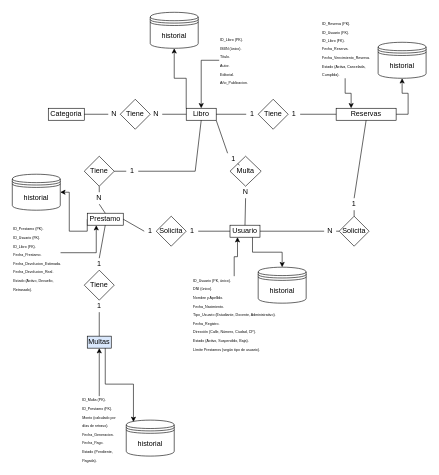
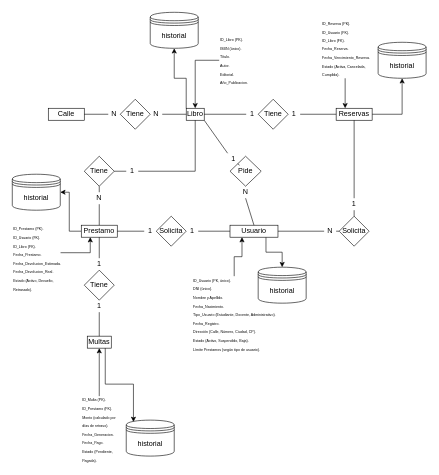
  <mxCell id="0" />
  <mxCell id="1" parent="0" />
  <mxCell id="2" style="edgeStyle=orthogonalEdgeStyle;rounded=0;orthogonalLoop=1;jettySize=auto;html=1;exitX=0.5;exitY=0;exitDx=0;exitDy=0;entryX=0.25;entryY=1;entryDx=0;entryDy=0;" edge="1" parent="1" source="3" target="5"><mxGeometry relative="1" as="geometry" /></mxCell>
  <mxCell id="3" value="&lt;font style=&quot;font-size: 6px;&quot;&gt;ID_Usuario (PK, único).&lt;br&gt;DNI (único).&lt;br&gt;Nombre y Apellido.&lt;br&gt;Fecha_Nacimiento.&lt;br&gt;Tipo_Usuario (Estudiante, Docente, Administrativo).&lt;br&gt;Fecha_Registro.&lt;br&gt;Dirección (Calle, Número, Ciudad, CP).&lt;br&gt;Estado (Activo, Suspendido, Baja).&lt;br&gt;Límite Prestamos (según tipo de usuario).&lt;/font&gt;&lt;div&gt;&lt;br&gt;&lt;/div&gt;" style="text;html=1;align=left;verticalAlign=middle;whiteSpace=wrap;rounded=0;" vertex="1" parent="1"><mxGeometry x="320" y="460" width="140" height="140" as="geometry" /></mxCell>
  <mxCell id="4" style="edgeStyle=orthogonalEdgeStyle;rounded=0;orthogonalLoop=1;jettySize=auto;html=1;exitX=0.75;exitY=1;exitDx=0;exitDy=0;entryX=0.5;entryY=0;entryDx=0;entryDy=0;" edge="1" parent="1" source="5" target="24"><mxGeometry relative="1" as="geometry" /></mxCell>
- <mxCell id="5" value="Usuario" style="rounded=0;whiteSpace=wrap;html=1;" vertex="1" parent="1"><mxGeometry x="383" y="375" width="50" height="20" as="geometry" /></mxCell>
+ <mxCell id="5" value="Usuario" style="rounded=0;whiteSpace=wrap;html=1;" vertex="1" parent="1"><mxGeometry x="383" y="375" width="80" height="20" as="geometry" /></mxCell>
  <mxCell id="6" style="edgeStyle=orthogonalEdgeStyle;rounded=0;orthogonalLoop=1;jettySize=auto;html=1;exitX=0;exitY=0;exitDx=0;exitDy=0;entryX=0.5;entryY=1;entryDx=0;entryDy=0;" edge="1" parent="1" source="7" target="25"><mxGeometry relative="1" as="geometry" /></mxCell>
- <mxCell id="7" value="Libro" style="rounded=0;whiteSpace=wrap;html=1;" vertex="1" parent="1"><mxGeometry x="310" y="180" width="50" height="20" as="geometry" /></mxCell>
+ <mxCell id="7" value="Libro" style="rounded=0;whiteSpace=wrap;html=1;" vertex="1" parent="1"><mxGeometry x="310" y="180" width="30" height="20" as="geometry" /></mxCell>
  <mxCell id="8" style="edgeStyle=orthogonalEdgeStyle;rounded=0;orthogonalLoop=1;jettySize=auto;html=1;entryX=0.5;entryY=0;entryDx=0;entryDy=0;" edge="1" parent="1" source="9" target="7"><mxGeometry relative="1" as="geometry" /></mxCell>
  <mxCell id="9" value="&lt;font style=&quot;font-size: 6px;&quot;&gt;ID_Libro (PK).&amp;nbsp;&lt;/font&gt;&lt;div&gt;&lt;font style=&quot;font-size: 6px;&quot;&gt;ISBN (único).&amp;nbsp;&lt;/font&gt;&lt;/div&gt;&lt;div&gt;&lt;font style=&quot;font-size: 6px;&quot;&gt;Título.&amp;nbsp;&lt;/font&gt;&lt;/div&gt;&lt;div&gt;&lt;font style=&quot;font-size: 6px;&quot;&gt;Autor.&amp;nbsp;&lt;/font&gt;&lt;/div&gt;&lt;div&gt;&lt;font style=&quot;font-size: 6px;&quot;&gt;Editorial.&lt;br&gt;Año_Publicacion.&lt;/font&gt;&lt;/div&gt;" style="text;html=1;align=left;verticalAlign=middle;whiteSpace=wrap;rounded=0;" vertex="1" parent="1"><mxGeometry x="365" y="60" width="50" height="80" as="geometry" /></mxCell>
- <mxCell id="10" value="Categoria" style="rounded=0;whiteSpace=wrap;html=1;" vertex="1" parent="1"><mxGeometry x="80" y="180" width="60" height="20" as="geometry" /></mxCell>
+ <mxCell id="10" value="Calle" style="rounded=0;whiteSpace=wrap;html=1;" vertex="1" parent="1"><mxGeometry x="80" y="180" width="60" height="20" as="geometry" /></mxCell>
  <mxCell id="11" style="edgeStyle=orthogonalEdgeStyle;rounded=0;orthogonalLoop=1;jettySize=auto;html=1;exitX=0;exitY=0.5;exitDx=0;exitDy=0;entryX=1;entryY=0.5;entryDx=0;entryDy=0;" edge="1" parent="1" source="12" target="26"><mxGeometry relative="1" as="geometry"><Array as="points"><mxPoint x="115" y="385" /><mxPoint x="115" y="320" /></Array></mxGeometry></mxCell>
- <mxCell id="12" value="Prestamo" style="rounded=0;whiteSpace=wrap;html=1;" vertex="1" parent="1"><mxGeometry x="145" y="355" width="60" height="20" as="geometry" /></mxCell>
+ <mxCell id="12" value="Prestamo" style="rounded=0;whiteSpace=wrap;html=1;" vertex="1" parent="1"><mxGeometry x="135" y="375" width="60" height="20" as="geometry" /></mxCell>
  <mxCell id="13" style="edgeStyle=orthogonalEdgeStyle;rounded=0;orthogonalLoop=1;jettySize=auto;html=1;exitX=1.006;exitY=0.417;exitDx=0;exitDy=0;entryX=0.25;entryY=1;entryDx=0;entryDy=0;exitPerimeter=0;" edge="1" parent="1" source="14" target="12"><mxGeometry relative="1" as="geometry" /></mxCell>
  <mxCell id="14" value="&lt;font style=&quot;font-size: 6px;&quot;&gt;ID_Prestamo (PK).&lt;br/&gt;ID_Usuario (FK).&lt;br/&gt;ID_Libro (FK).&lt;br/&gt;Fecha_Prestamo.&lt;br/&gt;Fecha_Devolucion_Estimada.&lt;br/&gt;Fecha_Devolucion_Real.&lt;br/&gt;Estado (Activo, Devuelto, Retrasado).&lt;/font&gt;" style="text;html=1;align=left;verticalAlign=middle;whiteSpace=wrap;rounded=0;" vertex="1" parent="1"><mxGeometry y="375" width="80" height="110" as="geometry" x="20" /></mxCell>
- <mxCell id="15" value="Multas" style="rounded=0;whiteSpace=wrap;html=1;fillColor=#dae8fc;" vertex="1" parent="1"><mxGeometry x="145" y="560" width="40" height="20" as="geometry" /></mxCell>
+ <mxCell id="15" value="Multas" style="rounded=0;whiteSpace=wrap;html=1;" vertex="1" parent="1"><mxGeometry x="145" y="560" width="40" height="20" as="geometry" /></mxCell>
  <mxCell id="16" style="edgeStyle=orthogonalEdgeStyle;rounded=0;orthogonalLoop=1;jettySize=auto;html=1;exitX=0.5;exitY=0;exitDx=0;exitDy=0;entryX=0.5;entryY=1;entryDx=0;entryDy=0;" edge="1" parent="1" source="17" target="15"><mxGeometry relative="1" as="geometry" /></mxCell>
  <mxCell id="17" value="&lt;font style=&quot;font-size: 6px;&quot;&gt;ID_Multa (PK).&lt;br/&gt;ID_Prestamo (FK).&lt;br/&gt;Monto (calculado por días de retraso).&lt;br/&gt;Fecha_Generacion.&lt;br/&gt;Fecha_Pago.&lt;br/&gt;Estado (Pendiente, Pagada).&lt;/font&gt;" style="text;html=1;align=left;verticalAlign=middle;whiteSpace=wrap;rounded=0;" vertex="1" parent="1"><mxGeometry x="135" y="660" width="60" height="110" as="geometry" /></mxCell>
  <mxCell id="18" style="edgeStyle=orthogonalEdgeStyle;rounded=0;orthogonalLoop=1;jettySize=auto;html=1;exitX=1;exitY=0.5;exitDx=0;exitDy=0;entryX=0.5;entryY=1;entryDx=0;entryDy=0;" edge="1" parent="1" source="19" target="22"><mxGeometry relative="1" as="geometry" /></mxCell>
- <mxCell id="19" value="Reservas" style="rounded=0;whiteSpace=wrap;html=1;" vertex="1" parent="1"><mxGeometry x="560" y="180" width="100" height="20" as="geometry" /></mxCell>
+ <mxCell id="19" value="Reservas" style="rounded=0;whiteSpace=wrap;html=1;" vertex="1" parent="1"><mxGeometry x="560" y="180" width="60" height="20" as="geometry" /></mxCell>
  <mxCell id="20" style="edgeStyle=orthogonalEdgeStyle;rounded=0;orthogonalLoop=1;jettySize=auto;html=1;exitX=0.5;exitY=1;exitDx=0;exitDy=0;entryX=0.25;entryY=0;entryDx=0;entryDy=0;" edge="1" parent="1" source="21" target="19"><mxGeometry relative="1" as="geometry" /></mxCell>
  <mxCell id="21" value="&lt;font style=&quot;font-size: 6px;&quot;&gt;ID_Reserva (PK).&lt;br/&gt;ID_Usuario (FK).&lt;br/&gt;ID_Libro (FK).&lt;br/&gt;Fecha_Reserva.&lt;br/&gt;Fecha_Vencimiento_Reserva.&lt;br/&gt;Estado (Activa, Cancelada, Cumplida).&lt;/font&gt;" style="text;html=1;align=left;verticalAlign=middle;whiteSpace=wrap;rounded=0;" vertex="1" parent="1"><mxGeometry x="535" y="30" width="80" height="100" as="geometry" /></mxCell>
  <mxCell id="22" value="historial" style="shape=datastore;whiteSpace=wrap;html=1;" vertex="1" parent="1"><mxGeometry x="630" y="70" width="80" height="60" as="geometry" /></mxCell>
  <mxCell id="23" value="historial" style="shape=datastore;whiteSpace=wrap;html=1;" vertex="1" parent="1"><mxGeometry x="210" y="700" width="80" height="60" as="geometry" /></mxCell>
  <mxCell id="24" value="historial" style="shape=datastore;whiteSpace=wrap;html=1;" vertex="1" parent="1"><mxGeometry x="430" y="445" width="80" height="60" as="geometry" /></mxCell>
  <mxCell id="25" value="historial" style="shape=datastore;whiteSpace=wrap;html=1;" vertex="1" parent="1"><mxGeometry x="250" y="20" width="80" height="60" as="geometry" /></mxCell>
  <mxCell id="26" value="historial" style="shape=datastore;whiteSpace=wrap;html=1;" vertex="1" parent="1"><mxGeometry y="290" width="80" height="60" as="geometry" x="20" /></mxCell>
- <mxCell id="27" value="Multa" style="rhombus;whiteSpace=wrap;html=1;" vertex="1" parent="1"><mxGeometry x="383" y="260" width="52" height="50" as="geometry" /></mxCell>
+ <mxCell id="27" value="Pide" style="rhombus;whiteSpace=wrap;html=1;" vertex="1" parent="1"><mxGeometry x="383" y="260" width="52" height="50" as="geometry" /></mxCell>
  <mxCell id="28" value="Solicita" style="rhombus;whiteSpace=wrap;html=1;" vertex="1" parent="1"><mxGeometry x="565" y="360" width="50" height="50" as="geometry" /></mxCell>
  <mxCell id="29" value="Tiene" style="rhombus;whiteSpace=wrap;html=1;" vertex="1" parent="1"><mxGeometry x="140" y="450" width="50" height="50" as="geometry" /></mxCell>
  <mxCell id="30" style="edgeStyle=orthogonalEdgeStyle;rounded=0;orthogonalLoop=1;jettySize=auto;html=1;exitX=0.75;exitY=1;exitDx=0;exitDy=0;entryX=0.15;entryY=0.05;entryDx=0;entryDy=0;entryPerimeter=0;" edge="1" parent="1" source="15" target="23"><mxGeometry relative="1" as="geometry" /></mxCell>
  <mxCell id="31" value="Tiene" style="rhombus;whiteSpace=wrap;html=1;" vertex="1" parent="1"><mxGeometry x="430" y="165" width="50" height="50" as="geometry" /></mxCell>
  <mxCell id="32" value="Solicita" style="rhombus;whiteSpace=wrap;html=1;" vertex="1" parent="1"><mxGeometry x="260" y="360" width="50" height="50" as="geometry" /></mxCell>
  <mxCell id="33" value="Tiene" style="rhombus;whiteSpace=wrap;html=1;" vertex="1" parent="1"><mxGeometry x="200" y="165" width="50" height="50" as="geometry" /></mxCell>
  <mxCell id="34" value="Tiene" style="rhombus;whiteSpace=wrap;html=1;" vertex="1" parent="1"><mxGeometry x="140" y="260" width="50" height="50" as="geometry" /></mxCell>
  <mxCell id="35" value="" style="endArrow=none;html=1;rounded=0;exitX=1;exitY=0.5;exitDx=0;exitDy=0;entryX=0;entryY=0.5;entryDx=0;entryDy=0;" edge="1" parent="1" source="49" target="5"><mxGeometry width="50" height="50" relative="1" as="geometry"><mxPoint x="340" y="410" as="sourcePoint" /><mxPoint x="390" y="360" as="targetPoint" /></mxGeometry></mxCell>
  <mxCell id="36" value="" style="endArrow=none;html=1;rounded=0;exitX=1;exitY=0.5;exitDx=0;exitDy=0;entryX=0;entryY=0.5;entryDx=0;entryDy=0;" edge="1" parent="1" source="51" target="32"><mxGeometry width="50" height="50" relative="1" as="geometry"><mxPoint x="320" y="395" as="sourcePoint" /><mxPoint x="380" y="430" as="targetPoint" /><Array as="points" /></mxGeometry></mxCell>
  <mxCell id="37" value="" style="endArrow=none;html=1;rounded=0;exitX=0.5;exitY=1;exitDx=0;exitDy=0;entryX=0.5;entryY=0;entryDx=0;entryDy=0;" edge="1" parent="1" source="53" target="29"><mxGeometry width="50" height="50" relative="1" as="geometry"><mxPoint x="205" y="395" as="sourcePoint" /><mxPoint x="270" y="395" as="targetPoint" /><Array as="points" /></mxGeometry></mxCell>
  <mxCell id="38" value="" style="endArrow=none;html=1;rounded=0;exitX=0.5;exitY=1;exitDx=0;exitDy=0;entryX=0.5;entryY=0;entryDx=0;entryDy=0;" edge="1" parent="1" source="55" target="15"><mxGeometry width="50" height="50" relative="1" as="geometry"><mxPoint x="215" y="405" as="sourcePoint" /><mxPoint x="280" y="405" as="targetPoint" /><Array as="points" /></mxGeometry></mxCell>
  <mxCell id="39" value="" style="endArrow=none;html=1;rounded=0;entryX=0;entryY=0.5;entryDx=0;entryDy=0;exitX=1;exitY=0.5;exitDx=0;exitDy=0;" edge="1" parent="1" source="62" target="33"><mxGeometry width="50" height="50" relative="1" as="geometry"><mxPoint x="150" y="190" as="sourcePoint" /><mxPoint x="195" y="200" as="targetPoint" /><Array as="points" /></mxGeometry></mxCell>
  <mxCell id="40" value="" style="endArrow=none;html=1;rounded=0;exitX=1;exitY=0.5;exitDx=0;exitDy=0;entryX=0;entryY=0.5;entryDx=0;entryDy=0;" edge="1" parent="1" source="64" target="7"><mxGeometry width="50" height="50" relative="1" as="geometry"><mxPoint x="310" y="260" as="sourcePoint" /><mxPoint x="375" y="260" as="targetPoint" /><Array as="points" /></mxGeometry></mxCell>
  <mxCell id="41" value="" style="endArrow=none;html=1;rounded=0;exitX=1;exitY=0.5;exitDx=0;exitDy=0;entryX=0;entryY=0.5;entryDx=0;entryDy=0;" edge="1" parent="1" source="66" target="31"><mxGeometry width="50" height="50" relative="1" as="geometry"><mxPoint x="225" y="415" as="sourcePoint" /><mxPoint x="290" y="415" as="targetPoint" /><Array as="points" /></mxGeometry></mxCell>
  <mxCell id="42" value="" style="endArrow=none;html=1;rounded=0;exitX=1;exitY=0.5;exitDx=0;exitDy=0;entryX=0;entryY=0.5;entryDx=0;entryDy=0;" edge="1" parent="1" source="68" target="19"><mxGeometry width="50" height="50" relative="1" as="geometry"><mxPoint x="235" y="425" as="sourcePoint" /><mxPoint x="530" y="190" as="targetPoint" /><Array as="points" /></mxGeometry></mxCell>
  <mxCell id="43" value="" style="endArrow=none;html=1;rounded=0;exitX=0.5;exitY=1;exitDx=0;exitDy=0;entryX=0.5;entryY=0;entryDx=0;entryDy=0;" edge="1" parent="1" source="70" target="5"><mxGeometry width="50" height="50" relative="1" as="geometry"><mxPoint x="245" y="435" as="sourcePoint" /><mxPoint x="310" y="435" as="targetPoint" /><Array as="points" /></mxGeometry></mxCell>
  <mxCell id="44" value="" style="endArrow=none;html=1;rounded=0;exitX=1;exitY=1;exitDx=0;exitDy=0;entryX=0;entryY=0;entryDx=0;entryDy=0;" edge="1" parent="1" source="72" target="27"><mxGeometry width="50" height="50" relative="1" as="geometry"><mxPoint x="255" y="445" as="sourcePoint" /><mxPoint x="320" y="445" as="targetPoint" /><Array as="points" /></mxGeometry></mxCell>
  <mxCell id="45" value="" style="endArrow=none;html=1;rounded=0;exitX=1;exitY=0.5;exitDx=0;exitDy=0;entryX=0.5;entryY=1;entryDx=0;entryDy=0;" edge="1" parent="1" source="60" target="7"><mxGeometry width="50" height="50" relative="1" as="geometry"><mxPoint x="260" y="250" as="sourcePoint" /><mxPoint x="355" y="290" as="targetPoint" /><Array as="points"><mxPoint x="325" y="285" /></Array></mxGeometry></mxCell>
  <mxCell id="46" value="" style="endArrow=none;html=1;rounded=0;entryX=1;entryY=0.5;entryDx=0;entryDy=0;exitX=0;exitY=0.5;exitDx=0;exitDy=0;" edge="1" parent="1" source="76" target="5"><mxGeometry width="50" height="50" relative="1" as="geometry"><mxPoint x="340" y="480" as="sourcePoint" /><mxPoint x="390" y="430" as="targetPoint" /></mxGeometry></mxCell>
  <mxCell id="47" value="" style="endArrow=none;html=1;rounded=0;entryX=0.5;entryY=1;entryDx=0;entryDy=0;exitX=0.5;exitY=0;exitDx=0;exitDy=0;" edge="1" parent="1" source="74" target="19"><mxGeometry width="50" height="50" relative="1" as="geometry"><mxPoint x="580" y="395" as="sourcePoint" /><mxPoint x="443" y="395" as="targetPoint" /></mxGeometry></mxCell>
  <mxCell id="48" value="" style="endArrow=none;html=1;rounded=0;exitX=1;exitY=0.5;exitDx=0;exitDy=0;entryX=0;entryY=0.5;entryDx=0;entryDy=0;" edge="1" parent="1" source="32" target="49"><mxGeometry width="50" height="50" relative="1" as="geometry"><mxPoint x="310" y="385" as="sourcePoint" /><mxPoint x="383" y="385" as="targetPoint" /></mxGeometry></mxCell>
  <mxCell id="49" value="1" style="text;html=1;align=center;verticalAlign=middle;whiteSpace=wrap;rounded=0;" vertex="1" parent="1"><mxGeometry x="310" y="375" width="20" height="20" as="geometry" /></mxCell>
  <mxCell id="50" value="" style="endArrow=none;html=1;rounded=0;exitX=1;exitY=0.5;exitDx=0;exitDy=0;entryX=0;entryY=0.5;entryDx=0;entryDy=0;" edge="1" parent="1" source="12" target="51"><mxGeometry width="50" height="50" relative="1" as="geometry"><mxPoint x="195" y="385" as="sourcePoint" /><mxPoint x="260" y="385" as="targetPoint" /><Array as="points" /></mxGeometry></mxCell>
  <mxCell id="51" value="1" style="text;html=1;align=center;verticalAlign=middle;whiteSpace=wrap;rounded=0;" vertex="1" parent="1"><mxGeometry x="240" y="375" width="20" height="20" as="geometry" /></mxCell>
  <mxCell id="52" value="" style="endArrow=none;html=1;rounded=0;exitX=0.5;exitY=1;exitDx=0;exitDy=0;entryX=0.5;entryY=0;entryDx=0;entryDy=0;" edge="1" parent="1" source="12" target="53"><mxGeometry width="50" height="50" relative="1" as="geometry"><mxPoint x="165" y="395" as="sourcePoint" /><mxPoint x="165" y="450" as="targetPoint" /><Array as="points" /></mxGeometry></mxCell>
  <mxCell id="53" value="1" style="text;html=1;align=center;verticalAlign=middle;whiteSpace=wrap;rounded=0;" vertex="1" parent="1"><mxGeometry x="155" y="430" width="20" height="20" as="geometry" /></mxCell>
  <mxCell id="54" value="" style="endArrow=none;html=1;rounded=0;exitX=0.5;exitY=1;exitDx=0;exitDy=0;entryX=0.5;entryY=0;entryDx=0;entryDy=0;" edge="1" parent="1" source="29" target="55"><mxGeometry width="50" height="50" relative="1" as="geometry"><mxPoint x="165" y="500" as="sourcePoint" /><mxPoint x="165" y="560" as="targetPoint" /><Array as="points" /></mxGeometry></mxCell>
  <mxCell id="55" value="1" style="text;html=1;align=center;verticalAlign=middle;whiteSpace=wrap;rounded=0;" vertex="1" parent="1"><mxGeometry x="155" y="500" width="20" height="20" as="geometry" /></mxCell>
  <mxCell id="56" value="" style="endArrow=none;html=1;rounded=0;exitX=0.5;exitY=0;exitDx=0;exitDy=0;entryX=0.5;entryY=1;entryDx=0;entryDy=0;" edge="1" parent="1" source="58" target="34"><mxGeometry width="50" height="50" relative="1" as="geometry"><mxPoint x="340" y="340" as="sourcePoint" /><mxPoint x="390" y="290" as="targetPoint" /></mxGeometry></mxCell>
  <mxCell id="57" value="" style="endArrow=none;html=1;rounded=0;exitX=0.5;exitY=0;exitDx=0;exitDy=0;entryX=0.5;entryY=1;entryDx=0;entryDy=0;" edge="1" parent="1" source="12" target="58"><mxGeometry width="50" height="50" relative="1" as="geometry"><mxPoint x="165" y="375" as="sourcePoint" /><mxPoint x="165" y="310" as="targetPoint" /></mxGeometry></mxCell>
  <mxCell id="58" value="N" style="text;html=1;align=center;verticalAlign=middle;whiteSpace=wrap;rounded=0;" vertex="1" parent="1"><mxGeometry x="155" y="320" width="20" height="20" as="geometry" /></mxCell>
  <mxCell id="59" value="" style="endArrow=none;html=1;rounded=0;exitX=1;exitY=0.5;exitDx=0;exitDy=0;" edge="1" parent="1" source="34"><mxGeometry width="50" height="50" relative="1" as="geometry"><mxPoint x="190" y="285" as="sourcePoint" /><mxPoint x="210" y="285" as="targetPoint" /><Array as="points" /></mxGeometry></mxCell>
  <mxCell id="60" value="1" style="text;html=1;align=center;verticalAlign=middle;whiteSpace=wrap;rounded=0;" vertex="1" parent="1"><mxGeometry x="210" y="275" width="20" height="20" as="geometry" /></mxCell>
  <mxCell id="61" value="" style="endArrow=none;html=1;rounded=0;entryX=0;entryY=0.5;entryDx=0;entryDy=0;exitX=1;exitY=0.5;exitDx=0;exitDy=0;" edge="1" parent="1" source="10" target="62"><mxGeometry width="50" height="50" relative="1" as="geometry"><mxPoint x="140" y="190" as="sourcePoint" /><mxPoint x="200" y="190" as="targetPoint" /><Array as="points" /></mxGeometry></mxCell>
  <mxCell id="62" value="N" style="text;html=1;align=center;verticalAlign=middle;whiteSpace=wrap;rounded=0;" vertex="1" parent="1"><mxGeometry x="180" y="180" width="20" height="20" as="geometry" /></mxCell>
  <mxCell id="63" value="" style="endArrow=none;html=1;rounded=0;exitX=1;exitY=0.5;exitDx=0;exitDy=0;entryX=0;entryY=0.5;entryDx=0;entryDy=0;" edge="1" parent="1" source="33" target="64"><mxGeometry width="50" height="50" relative="1" as="geometry"><mxPoint x="250" y="190" as="sourcePoint" /><mxPoint x="310" y="190" as="targetPoint" /><Array as="points" /></mxGeometry></mxCell>
  <mxCell id="64" value="N" style="text;html=1;align=center;verticalAlign=middle;whiteSpace=wrap;rounded=0;" vertex="1" parent="1"><mxGeometry x="250" y="180" width="20" height="20" as="geometry" /></mxCell>
  <mxCell id="65" value="" style="endArrow=none;html=1;rounded=0;exitX=1;exitY=0.5;exitDx=0;exitDy=0;entryX=0;entryY=0.5;entryDx=0;entryDy=0;" edge="1" parent="1" source="7" target="66"><mxGeometry width="50" height="50" relative="1" as="geometry"><mxPoint x="340" y="190" as="sourcePoint" /><mxPoint x="430" y="190" as="targetPoint" /><Array as="points" /></mxGeometry></mxCell>
  <mxCell id="66" value="1" style="text;html=1;align=center;verticalAlign=middle;whiteSpace=wrap;rounded=0;" vertex="1" parent="1"><mxGeometry x="410" y="180" width="20" height="20" as="geometry" /></mxCell>
  <mxCell id="67" value="" style="endArrow=none;html=1;rounded=0;exitX=1;exitY=0.5;exitDx=0;exitDy=0;entryX=0;entryY=0.5;entryDx=0;entryDy=0;" edge="1" parent="1" source="31" target="68"><mxGeometry width="50" height="50" relative="1" as="geometry"><mxPoint x="480" y="190" as="sourcePoint" /><mxPoint x="560" y="190" as="targetPoint" /><Array as="points" /></mxGeometry></mxCell>
  <mxCell id="68" value="1" style="text;html=1;align=center;verticalAlign=middle;whiteSpace=wrap;rounded=0;" vertex="1" parent="1"><mxGeometry x="480" y="180" width="20" height="20" as="geometry" /></mxCell>
  <mxCell id="69" value="" style="endArrow=none;html=1;rounded=0;exitX=0.5;exitY=1;exitDx=0;exitDy=0;entryX=0.5;entryY=0;entryDx=0;entryDy=0;" edge="1" parent="1" source="27" target="70"><mxGeometry width="50" height="50" relative="1" as="geometry"><mxPoint x="409" y="310" as="sourcePoint" /><mxPoint x="408" y="375" as="targetPoint" /><Array as="points" /></mxGeometry></mxCell>
  <mxCell id="70" value="N" style="text;html=1;align=center;verticalAlign=middle;whiteSpace=wrap;rounded=0;" vertex="1" parent="1"><mxGeometry x="399" y="310" width="20" height="20" as="geometry" /></mxCell>
  <mxCell id="71" value="" style="endArrow=none;html=1;rounded=0;exitX=1;exitY=1;exitDx=0;exitDy=0;entryX=0;entryY=0;entryDx=0;entryDy=0;" edge="1" parent="1" source="7" target="72"><mxGeometry width="50" height="50" relative="1" as="geometry"><mxPoint x="340" y="200" as="sourcePoint" /><mxPoint x="396" y="272" as="targetPoint" /><Array as="points" /></mxGeometry></mxCell>
  <mxCell id="72" value="1" style="text;html=1;align=center;verticalAlign=middle;whiteSpace=wrap;rounded=0;" vertex="1" parent="1"><mxGeometry x="379" y="255" width="20" height="20" as="geometry" /></mxCell>
  <mxCell id="73" value="" style="endArrow=none;html=1;rounded=0;entryX=0.5;entryY=1;entryDx=0;entryDy=0;exitX=0.5;exitY=0;exitDx=0;exitDy=0;" edge="1" parent="1" source="28" target="74"><mxGeometry width="50" height="50" relative="1" as="geometry"><mxPoint x="590" y="360" as="sourcePoint" /><mxPoint x="590" y="200" as="targetPoint" /></mxGeometry></mxCell>
  <mxCell id="74" value="1" style="text;html=1;align=center;verticalAlign=middle;whiteSpace=wrap;rounded=0;" vertex="1" parent="1"><mxGeometry x="580" y="330" width="20" height="20" as="geometry" /></mxCell>
  <mxCell id="75" value="" style="endArrow=none;html=1;rounded=0;entryX=1;entryY=0.5;entryDx=0;entryDy=0;exitX=0;exitY=0.5;exitDx=0;exitDy=0;" edge="1" parent="1" source="28" target="76"><mxGeometry width="50" height="50" relative="1" as="geometry"><mxPoint x="565" y="385" as="sourcePoint" /><mxPoint x="433" y="385" as="targetPoint" /></mxGeometry></mxCell>
  <mxCell id="76" value="N" style="text;html=1;align=center;verticalAlign=middle;whiteSpace=wrap;rounded=0;" vertex="1" parent="1"><mxGeometry x="540" y="375" width="20" height="20" as="geometry" /></mxCell>
